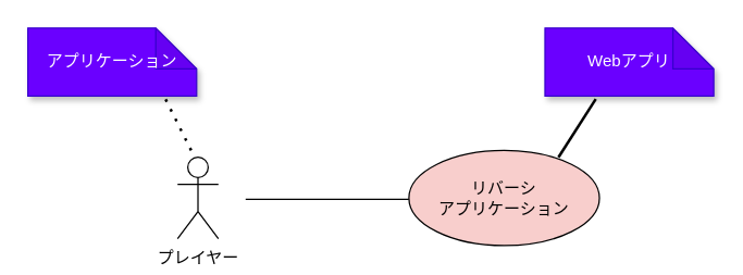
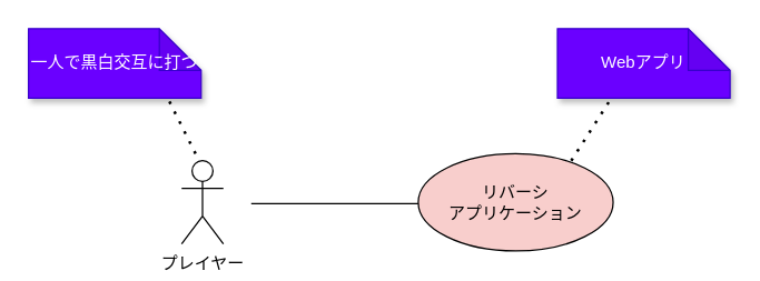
  <mxCell id="0" />
  <mxCell id="1" parent="0" />
  <mxCell id="2" value="リバーシ&lt;br&gt;アプリケーション" style="ellipse;whiteSpace=wrap;html=1;fillColor=#f8cecc;" vertex="1" parent="1"><mxGeometry x="300" y="110" width="140" height="70" as="geometry" /></mxCell>
  <mxCell id="3" value="プレイヤー" style="shape=umlActor;verticalLabelPosition=bottom;verticalAlign=top;html=1;" vertex="1" parent="1"><mxGeometry x="130" y="115" width="30" height="60" as="geometry" /></mxCell>
  <mxCell id="4" value="" style="line;strokeWidth=1;fillColor=none;align=left;verticalAlign=middle;spacingTop=-1;spacingLeft=3;spacingRight=3;rotatable=0;labelPosition=right;points=[];portConstraint=eastwest;strokeColor=inherit;" vertex="1" parent="1"><mxGeometry x="180" y="142" width="120" height="8" as="geometry" /></mxCell>
  <mxCell id="5" value="Webアプリ" style="shape=note;whiteSpace=wrap;html=1;backgroundOutline=1;darkOpacity=0.05;shadow=1;fillColor=#6a00ff;fontColor=#ffffff;strokeColor=#3700CC;" vertex="1" parent="1"><mxGeometry x="400" y="20" width="124" height="50" as="geometry" /></mxCell>
- <mxCell id="6" value="アプリケーション" style="shape=note;whiteSpace=wrap;html=1;backgroundOutline=1;darkOpacity=0.05;shadow=1;fillColor=#6a00ff;fontColor=#ffffff;strokeColor=#3700CC;" vertex="1" parent="1"><mxGeometry x="20" y="20" width="124" height="50" as="geometry" /></mxCell>
+ <mxCell id="6" value="一人で黒白交互に打つ" style="shape=note;whiteSpace=wrap;html=1;backgroundOutline=1;darkOpacity=0.05;shadow=1;fillColor=#6a00ff;fontColor=#ffffff;strokeColor=#3700CC;" vertex="1" parent="1"><mxGeometry x="20" y="20" width="124" height="50" as="geometry" /></mxCell>
  <mxCell id="7" value="" style="endArrow=none;dashed=1;html=1;dashPattern=1 3;strokeWidth=2;fontSize=11;" edge="1" parent="1"><mxGeometry width="50" height="50" relative="1" as="geometry"><mxPoint x="140" y="110" as="sourcePoint" /><mxPoint x="120" y="70" as="targetPoint" /></mxGeometry></mxCell>
- <mxCell id="8" value="" style="endArrow=none;dashed=0;html=1;dashPattern=1 3;strokeWidth=2;fontSize=11;entryX=0.301;entryY=1.044;entryDx=0;entryDy=0;entryPerimeter=0;exitX=0.785;exitY=0.073;exitDx=0;exitDy=0;exitPerimeter=0;" edge="1" parent="1" source="2" target="5"><mxGeometry width="50" height="50" relative="1" as="geometry"><mxPoint x="410" y="110" as="sourcePoint" /><mxPoint x="340" y="170" as="targetPoint" /></mxGeometry></mxCell>
+ <mxCell id="8" value="" style="endArrow=none;dashed=1;html=1;dashPattern=1 3;strokeWidth=2;fontSize=11;entryX=0.301;entryY=1.044;entryDx=0;entryDy=0;entryPerimeter=0;exitX=0.785;exitY=0.073;exitDx=0;exitDy=0;exitPerimeter=0;" edge="1" parent="1" source="2" target="5"><mxGeometry width="50" height="50" relative="1" as="geometry"><mxPoint x="410" y="110" as="sourcePoint" /><mxPoint x="340" y="170" as="targetPoint" /></mxGeometry></mxCell>
